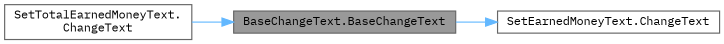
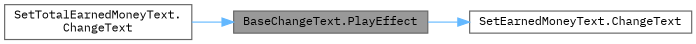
  digraph {
    fontname="IBM Plex Mono"
    rankdir=RL
    node [color=grey40 fillcolor=white fontname="IBM Plex Mono" fontsize=10 shape=box style=filled]
    edge [color=steelblue1 dir=back fontname="IBM Plex Mono" fontsize=10 labelfontname=Helvetica labelfontsize=10 style=solid]
-   n1 [color=gray40 fillcolor=grey60 fontcolor=black height=0.2 label="BaseChangeText.BaseChangeText" width=0.4]
+   n1 [color=gray40 fillcolor=grey60 fontcolor=black height=0.2 label="BaseChangeText.PlayEffect" width=0.4]
    n2 [height=0.2 label="SetTotalEarnedMoneyText.\lChangeText" width=0.4]
    n3 [height=0.2 label="SetEarnedMoneyText.ChangeText" width=0.4]
    n1 -> n2
    n3 -> n1
  }
